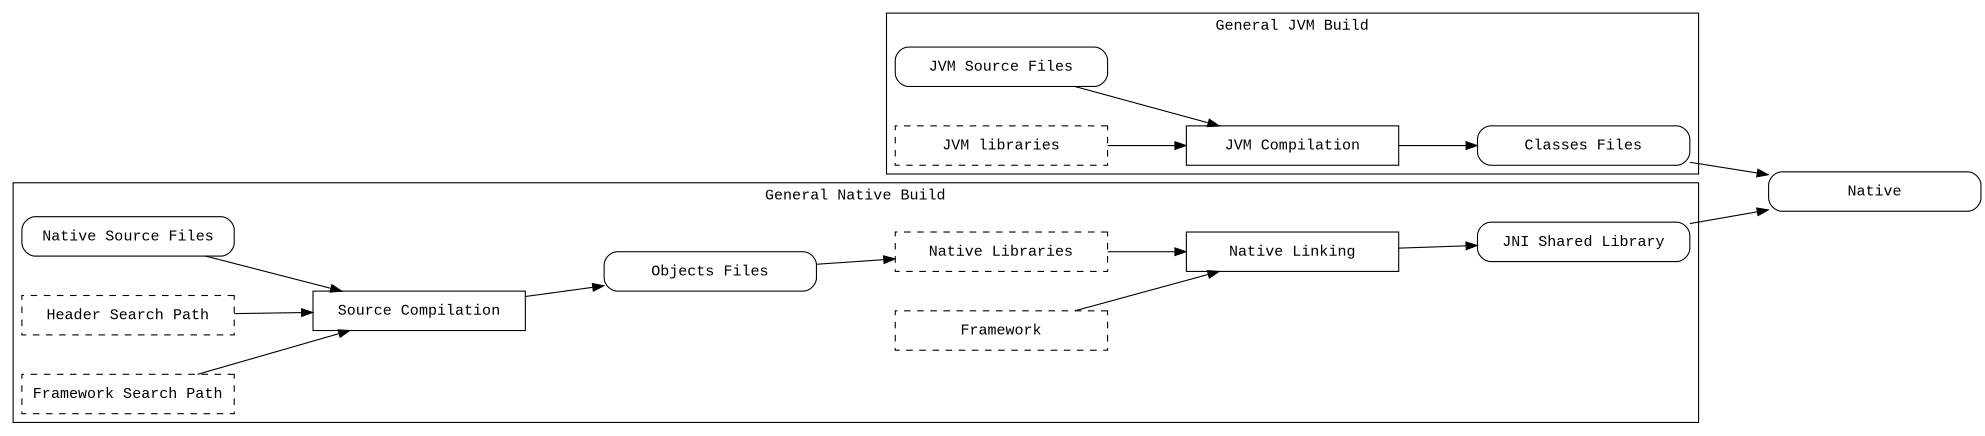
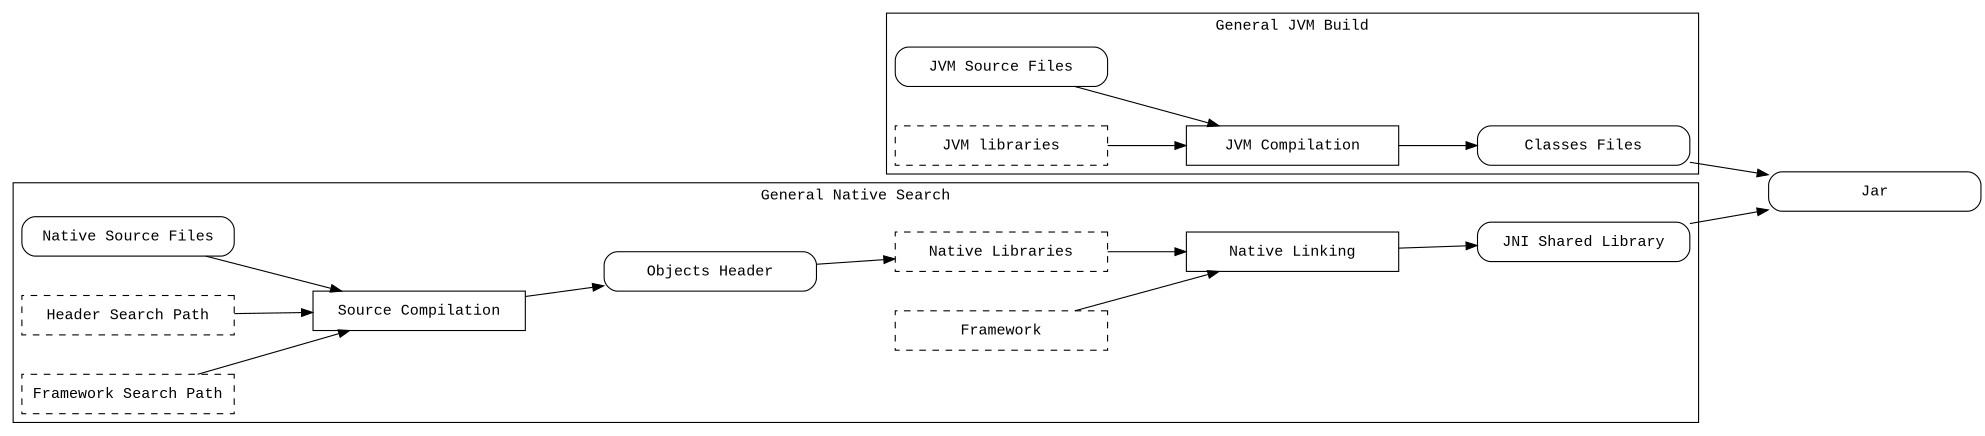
  digraph {
    compound=true
    fontname="Liberation Mono"
    nodesep=0.5
    rankdir=LR
    ranksep=1
    node [fixedsize=true fontname="Liberation Mono" shape=rectangle style=rounded]
    edge [fontname="Liberation Mono"]
    n1 [height=0.5 label="JVM Source Files" width=2.7]
    n2 [height=0.5 label="JVM Compilation" width=2.7 style=""]
    n3 [height=0.5 label="Classes Files" width=2.7]
    n4 [height=0.5 label="JVM libraries" style=dashed width=2.7]
    n5 [height=0.5 label="Native Source Files" width=2.7]
    n6 [height=0.5 label="Source Compilation" width=2.7 style=""]
    n7 [height=0.5 label="Header Search Path" style=dashed width=2.7]
    n8 [height=0.5 label="Framework Search Path" style=dashed width=2.7]
-   n9 [height=0.5 label="Objects Files" width=2.7]
+   n9 [height=0.5 label="Objects Header" width=2.7]
    n10 [height=0.5 label="Native Linking" width=2.7 style=""]
    n11 [height=0.5 label="Native Libraries" style=dashed width=2.7]
    n12 [height=0.5 label=Framework style=dashed width=2.7]
    n13 [height=0.5 label="JNI Shared Library" width=2.7]
-   n14 [height=0.5 label=Native width=2.7]
+   n14 [height=0.5 label=Jar width=2.7]
    subgraph cluster_1 {
      label="General JVM Build"
      n1
      n2
      n3
      n4
    }
    subgraph cluster_2 {
-     label="General Native Build"
+     label="General Native Search"
      n5
      n6
      n7
      n8
      n9
      n10
      n11
      n12
      n13
    }
    n1 -> n2
    n2 -> n3
    n3 -> n14
    n4 -> n2
    n5 -> n6
    n6 -> n9
    n7 -> n6
    n8 -> n6
    n9 -> n11
    n10 -> n13
    n11 -> n10
    n12 -> n10
    n13 -> n14
  }
